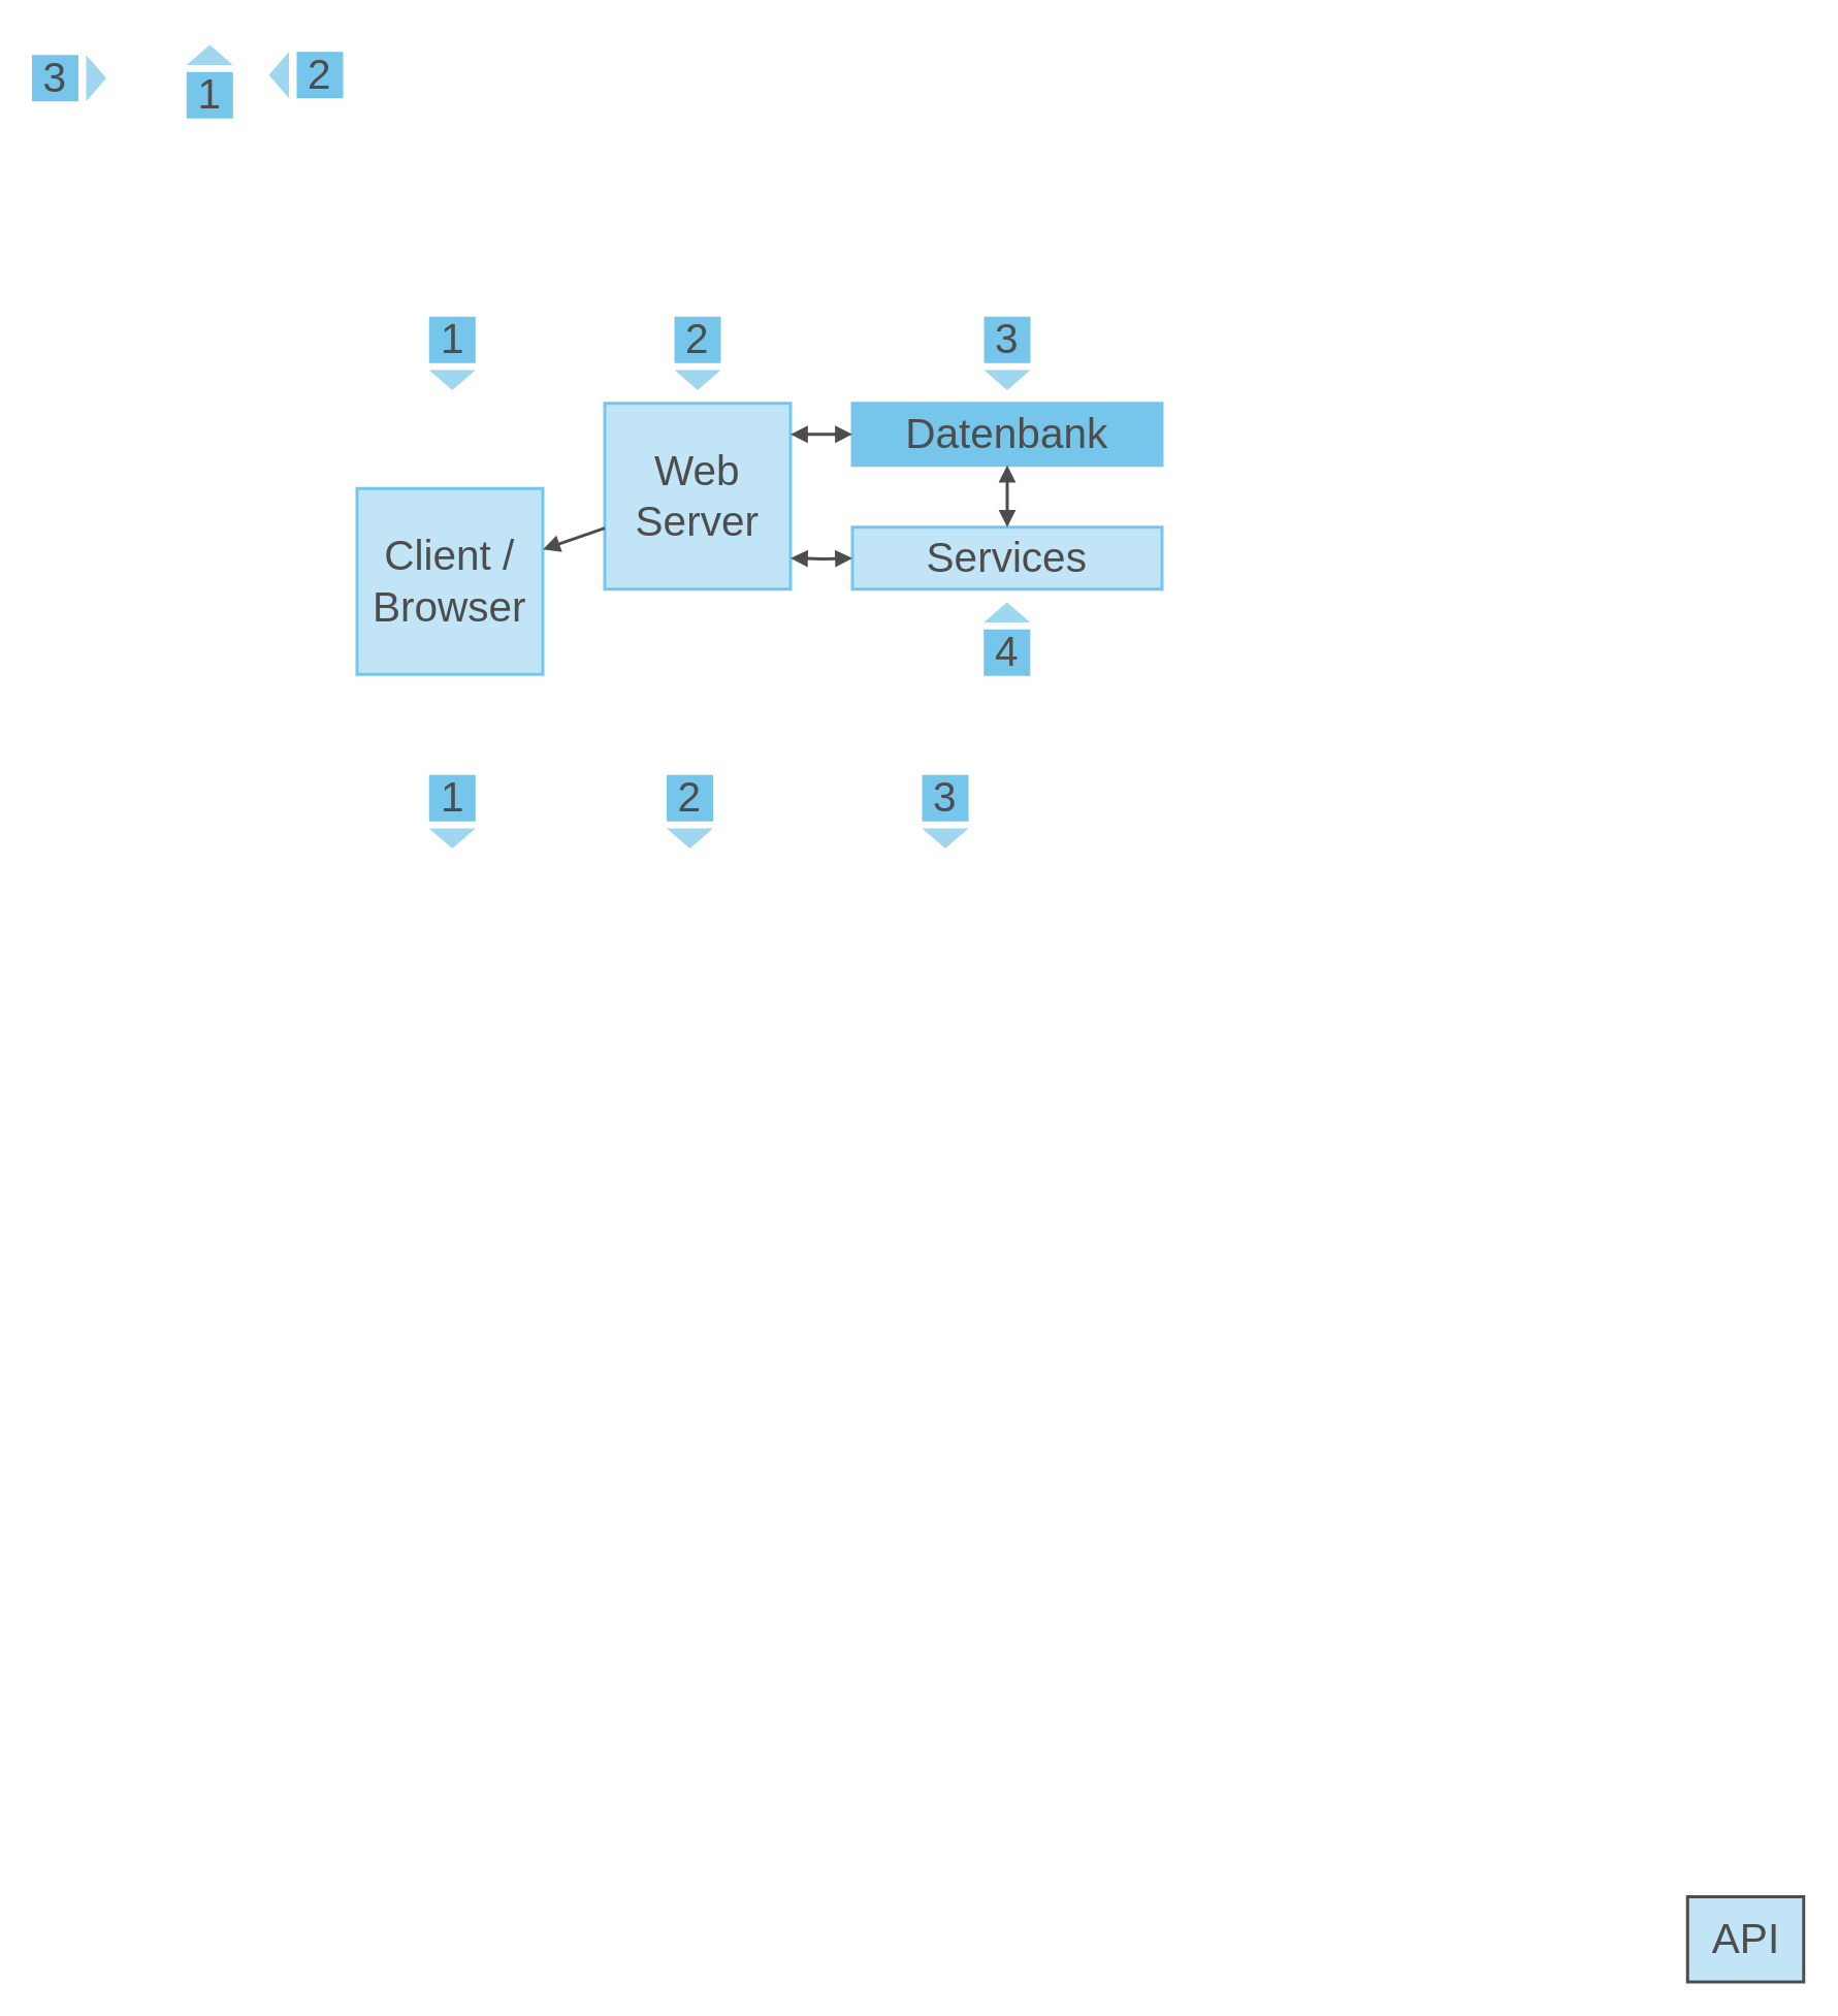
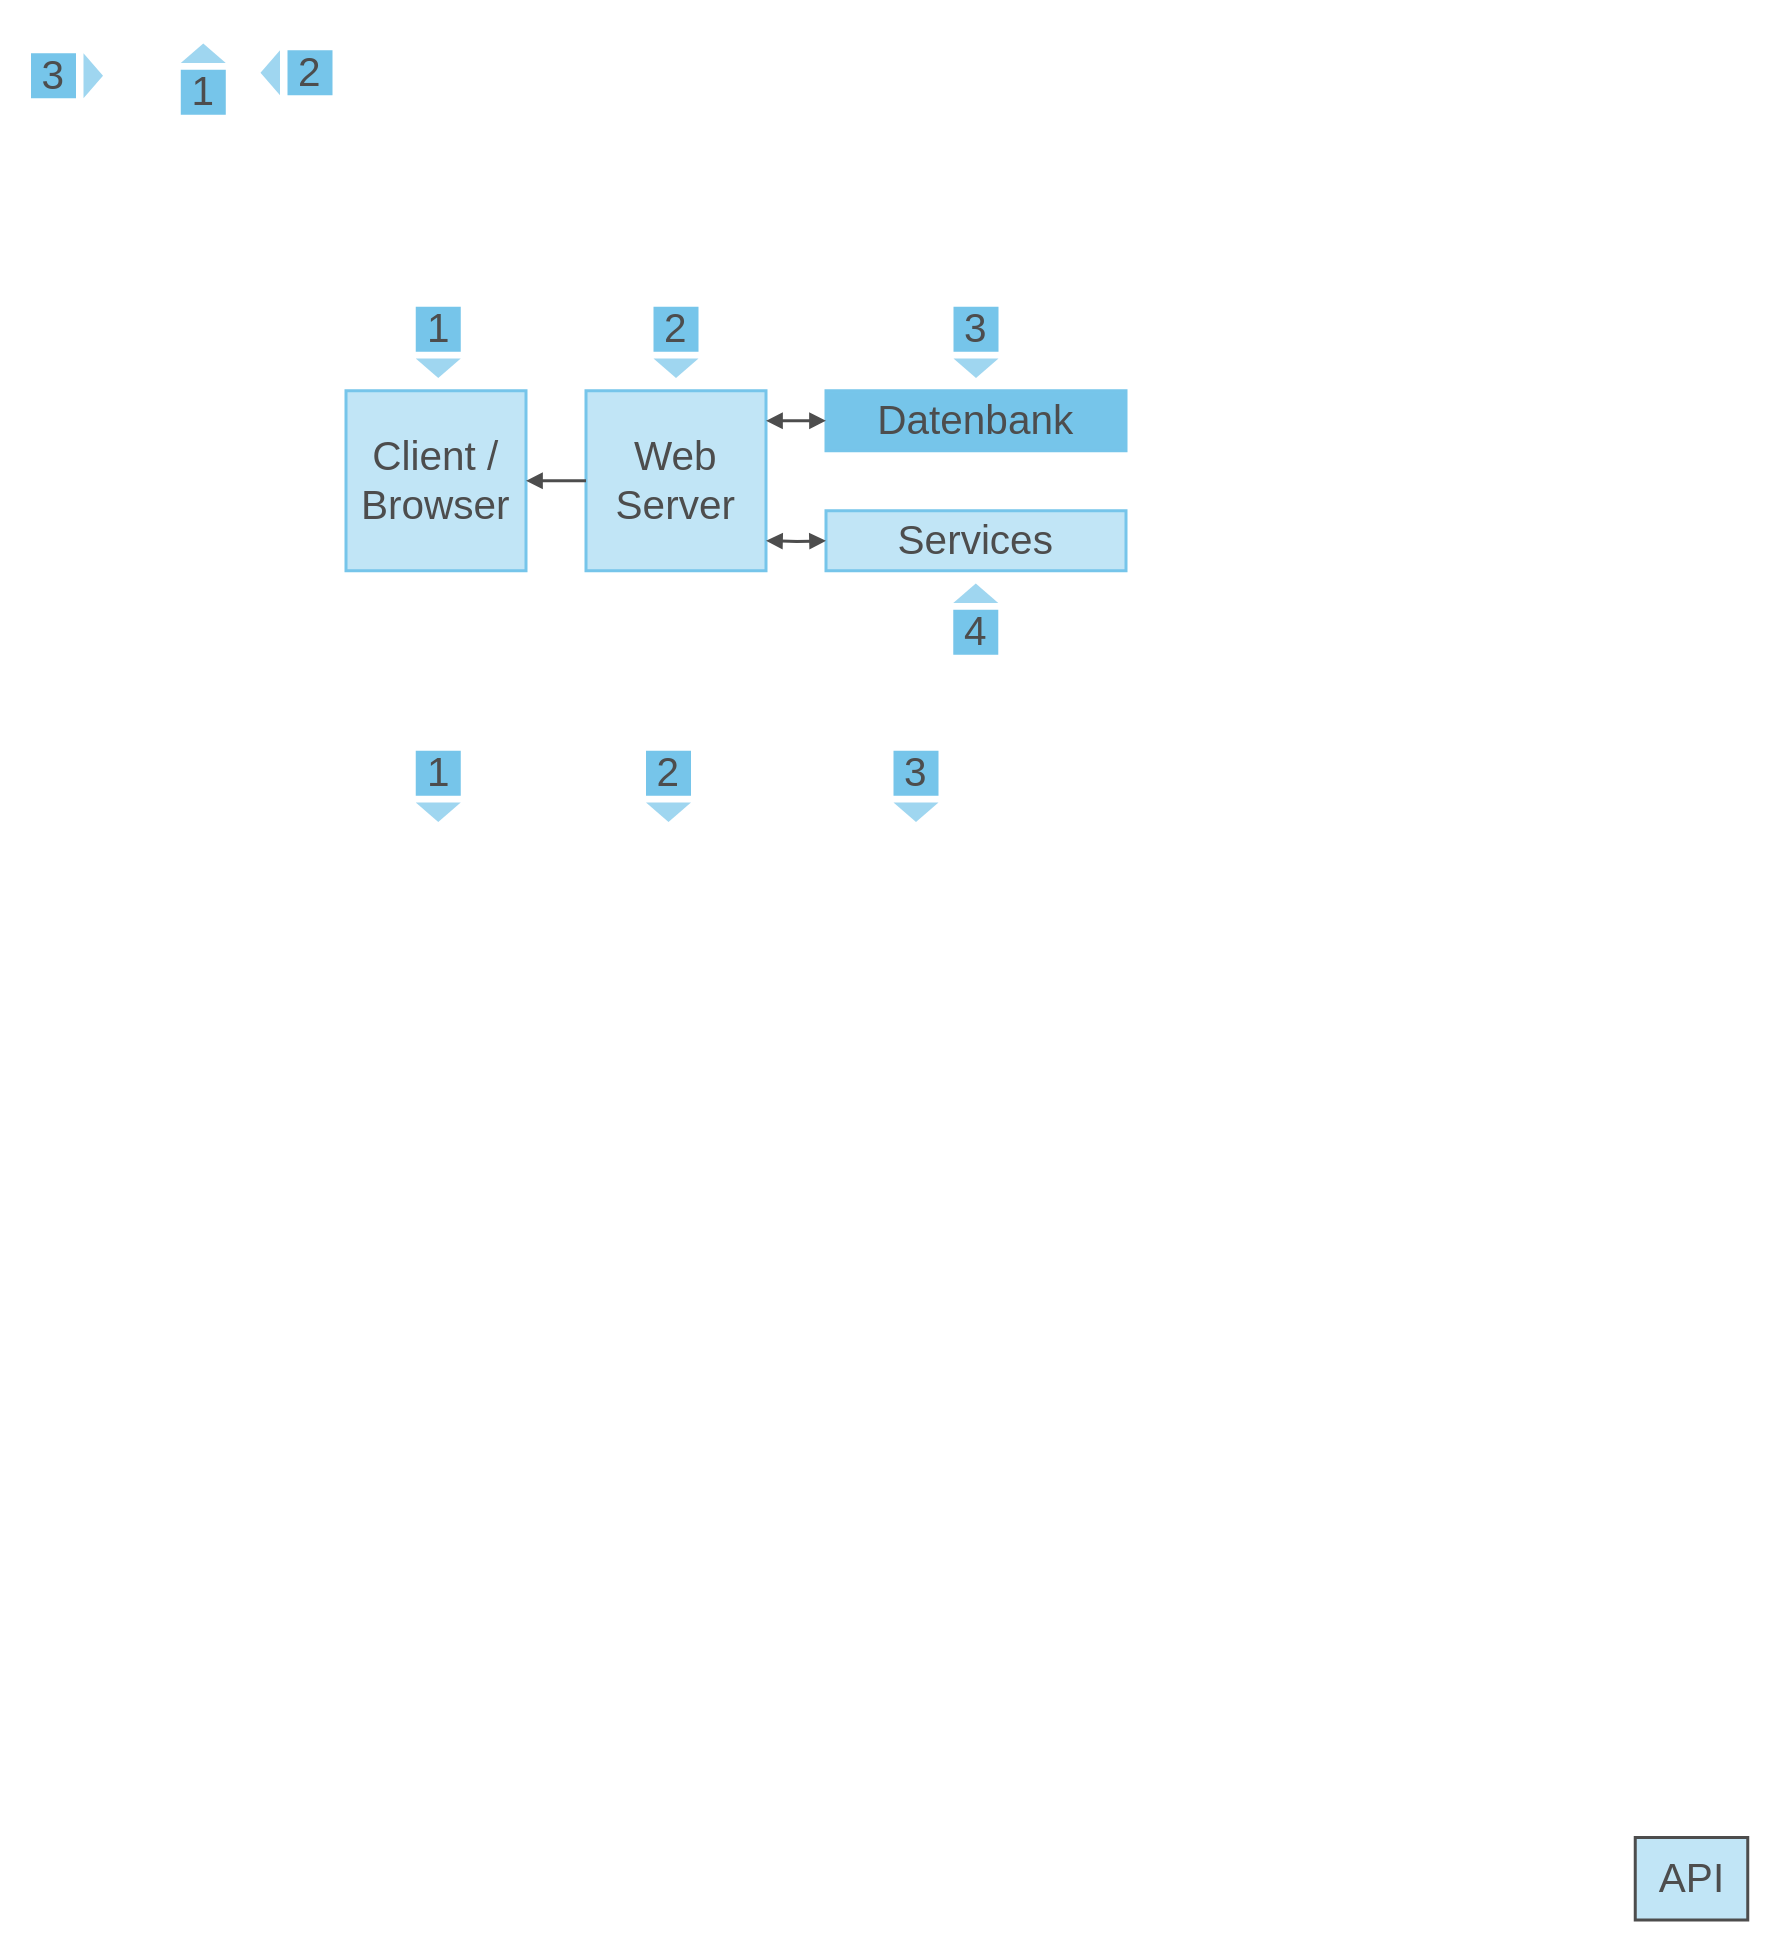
  <mxCell id="0" />
  <mxCell id="1" parent="0" />
- <mxCell id="2" value="Client / Browser&lt;br style=&quot;font-size: 27px;&quot;&gt;" style="rounded=0;whiteSpace=wrap;html=1;fillColor=#C1E5F6;strokeColor=#76C5EA;strokeWidth=2;fontColor=#4D4D4D;fontSize=27;" parent="1" vertex="1"><mxGeometry x="230" y="315" width="120" height="120" as="geometry" /></mxCell>
+ <mxCell id="2" value="Client / Browser&lt;br style=&quot;font-size: 27px;&quot;&gt;" style="rounded=0;whiteSpace=wrap;html=1;fillColor=#C1E5F6;strokeColor=#76C5EA;strokeWidth=2;fontColor=#4D4D4D;fontSize=27;" parent="1" vertex="1"><mxGeometry x="230" y="260" width="120" height="120" as="geometry" /></mxCell>
  <mxCell id="3" value="" style="group" parent="1" vertex="1" connectable="0"><mxGeometry x="20" y="35" width="48" height="30" as="geometry" /></mxCell>
  <mxCell id="4" value="3" style="rounded=0;whiteSpace=wrap;html=1;strokeColor=none;strokeWidth=4;fillColor=#76C5EA;fontSize=27;align=center;fontColor=#4D4D4D;fontStyle=0;fontFamily=Helvetica;" parent="3" vertex="1"><mxGeometry width="30" height="30" as="geometry" /></mxCell>
  <mxCell id="5" value="" style="triangle;whiteSpace=wrap;html=1;strokeColor=none;strokeWidth=4;fillColor=#9FD6F0;fontFamily=Helvetica;fontSize=27;fontColor=#FFFFFF;align=center;fontStyle=0" parent="3" vertex="1"><mxGeometry x="35" width="13" height="30" as="geometry" /></mxCell>
  <mxCell id="6" value="" style="group" parent="1" vertex="1" connectable="0"><mxGeometry x="173" y="33" width="48" height="30" as="geometry" /></mxCell>
  <mxCell id="7" value="" style="triangle;whiteSpace=wrap;html=1;strokeColor=none;strokeWidth=4;fillColor=#9FD6F0;fontFamily=Helvetica;fontSize=27;fontColor=#FFFFFF;align=center;rotation=180;" parent="6" vertex="1"><mxGeometry width="13" height="30" as="geometry" /></mxCell>
  <mxCell id="8" value="2&lt;br&gt;" style="rounded=0;whiteSpace=wrap;html=1;strokeColor=none;strokeWidth=4;fillColor=#76C5EA;fontSize=27;align=center;fontColor=#4D4D4D;fontStyle=0;fontFamily=Helvetica;" parent="6" vertex="1"><mxGeometry x="18" width="30" height="30" as="geometry" /></mxCell>
  <mxCell id="9" value="" style="group" parent="1" vertex="1" connectable="0"><mxGeometry x="119.853" y="20" width="30" height="56" as="geometry" /></mxCell>
  <mxCell id="10" value="1" style="rounded=0;whiteSpace=wrap;html=1;strokeColor=none;strokeWidth=4;fillColor=#76C5EA;fontSize=27;align=center;fontColor=#4D4D4D;fontStyle=0;fontFamily=Helvetica;" parent="9" vertex="1"><mxGeometry y="26" width="30" height="30" as="geometry" /></mxCell>
  <mxCell id="11" value="" style="triangle;whiteSpace=wrap;html=1;strokeColor=none;strokeWidth=4;fillColor=#9FD6F0;fontFamily=Helvetica;fontSize=27;fontColor=#FFFFFF;align=center;rotation=270;" parent="9" vertex="1"><mxGeometry x="8.5" width="13" height="30" as="geometry" /></mxCell>
  <mxCell id="12" value="t" style="group" parent="1" vertex="1" connectable="0"><mxGeometry x="276.5" y="204" width="30" height="56" as="geometry" /></mxCell>
  <mxCell id="13" value="" style="triangle;whiteSpace=wrap;html=1;strokeColor=none;strokeWidth=4;fillColor=#9FD6F0;fontFamily=Helvetica;fontSize=27;fontColor=#FFFFFF;align=center;rotation=90;" parent="12" vertex="1"><mxGeometry x="8.5" y="26" width="13" height="30" as="geometry" /></mxCell>
  <mxCell id="14" value="1&lt;br&gt;" style="rounded=0;whiteSpace=wrap;html=1;strokeColor=none;strokeWidth=4;fillColor=#76C5EA;fontSize=27;align=center;fontColor=#4D4D4D;fontStyle=0;fontFamily=Helvetica;" parent="12" vertex="1"><mxGeometry width="30" height="30" as="geometry" /></mxCell>
  <mxCell id="15" value="Web Server&lt;br style=&quot;font-size: 27px;&quot;&gt;" style="rounded=0;whiteSpace=wrap;html=1;fillColor=#C1E5F6;strokeColor=#76C5EA;strokeWidth=2;fontColor=#4D4D4D;fontSize=27;" parent="1" vertex="1"><mxGeometry x="390" y="260" width="120" height="120" as="geometry" /></mxCell>
  <mxCell id="16" value="Datenbank&lt;br style=&quot;font-size: 27px;&quot;&gt;" style="rounded=0;whiteSpace=wrap;html=1;fillColor=#76c5ea;strokeColor=#76C5EA;strokeWidth=2;fontColor=#4D4D4D;fontSize=27;" parent="1" vertex="1"><mxGeometry x="550" y="260" width="200" height="40" as="geometry" /></mxCell>
  <mxCell id="17" value="Services&lt;br style=&quot;font-size: 27px&quot;&gt;" style="rounded=0;whiteSpace=wrap;html=1;fillColor=#C1E5F6;strokeColor=#76C5EA;strokeWidth=2;fontColor=#4D4D4D;fontSize=27;" parent="1" vertex="1"><mxGeometry x="550" y="340" width="200" height="40" as="geometry" /></mxCell>
  <mxCell id="18" value="" style="rounded=0;orthogonalLoop=1;jettySize=auto;html=1;strokeColor=#4D4D4D;strokeWidth=2;endArrow=none;endFill=1;startArrow=block;startFill=1;" parent="1" source="2" target="15" edge="1"><mxGeometry relative="1" as="geometry"><mxPoint x="630" y="300" as="sourcePoint" /><mxPoint x="710" y="220" as="targetPoint" /></mxGeometry></mxCell>
  <mxCell id="19" value="" style="rounded=0;orthogonalLoop=1;jettySize=auto;html=1;strokeColor=#4D4D4D;strokeWidth=2;endArrow=block;endFill=1;startArrow=block;startFill=1;" parent="1" edge="1"><mxGeometry relative="1" as="geometry"><mxPoint x="510" y="280" as="sourcePoint" /><mxPoint x="550" y="280" as="targetPoint" /></mxGeometry></mxCell>
  <mxCell id="20" value="" style="rounded=0;orthogonalLoop=1;jettySize=auto;html=1;strokeColor=#4D4D4D;strokeWidth=2;endArrow=block;endFill=1;edgeStyle=orthogonalEdgeStyle;startArrow=block;startFill=1;" parent="1" edge="1"><mxGeometry relative="1" as="geometry"><mxPoint x="510" y="360" as="sourcePoint" /><mxPoint x="550" y="360" as="targetPoint" /></mxGeometry></mxCell>
- <mxCell id="21" value="" style="rounded=0;orthogonalLoop=1;jettySize=auto;html=1;strokeColor=#4D4D4D;strokeWidth=2;endArrow=block;endFill=1;edgeStyle=orthogonalEdgeStyle;startArrow=block;startFill=1;exitX=0.5;exitY=0;exitDx=0;exitDy=0;entryX=0.5;entryY=1;entryDx=0;entryDy=0;" parent="1" source="17" target="16" edge="1"><mxGeometry relative="1" as="geometry"><mxPoint x="630" y="300" as="sourcePoint" /><mxPoint x="660" y="330" as="targetPoint" /></mxGeometry></mxCell>
  <mxCell id="22" value="t" style="group" parent="1" vertex="1" connectable="0"><mxGeometry x="435" y="204" width="30" height="56" as="geometry" /></mxCell>
  <mxCell id="23" value="" style="triangle;whiteSpace=wrap;html=1;strokeColor=none;strokeWidth=4;fillColor=#9FD6F0;fontFamily=Helvetica;fontSize=27;fontColor=#FFFFFF;align=center;rotation=90;" parent="22" vertex="1"><mxGeometry x="8.5" y="26" width="13" height="30" as="geometry" /></mxCell>
  <mxCell id="24" value="2&lt;br&gt;" style="rounded=0;whiteSpace=wrap;html=1;strokeColor=none;strokeWidth=4;fillColor=#76C5EA;fontSize=27;align=center;fontColor=#4D4D4D;fontStyle=0;fontFamily=Helvetica;" parent="22" vertex="1"><mxGeometry width="30" height="30" as="geometry" /></mxCell>
  <mxCell id="25" value="" style="group" parent="1" vertex="1" connectable="0"><mxGeometry x="634.853" y="380" width="30" height="56" as="geometry" /></mxCell>
  <mxCell id="26" value="4" style="rounded=0;whiteSpace=wrap;html=1;strokeColor=none;strokeWidth=4;fillColor=#76C5EA;fontSize=27;align=center;fontColor=#4D4D4D;fontStyle=0;fontFamily=Helvetica;" parent="25" vertex="1"><mxGeometry y="26" width="30" height="30" as="geometry" /></mxCell>
  <mxCell id="27" value="" style="triangle;whiteSpace=wrap;html=1;strokeColor=none;strokeWidth=4;fillColor=#9FD6F0;fontFamily=Helvetica;fontSize=27;fontColor=#FFFFFF;align=center;rotation=270;" parent="25" vertex="1"><mxGeometry x="8.5" width="13" height="30" as="geometry" /></mxCell>
  <mxCell id="28" value="t" style="group" parent="1" vertex="1" connectable="0"><mxGeometry x="635" y="204" width="30" height="56" as="geometry" /></mxCell>
  <mxCell id="29" value="" style="triangle;whiteSpace=wrap;html=1;strokeColor=none;strokeWidth=4;fillColor=#9FD6F0;fontFamily=Helvetica;fontSize=27;fontColor=#FFFFFF;align=center;rotation=90;" parent="28" vertex="1"><mxGeometry x="8.5" y="26" width="13" height="30" as="geometry" /></mxCell>
  <mxCell id="30" value="3&lt;br&gt;" style="rounded=0;whiteSpace=wrap;html=1;strokeColor=none;strokeWidth=4;fillColor=#76C5EA;fontSize=27;align=center;fontColor=#4D4D4D;fontStyle=0;fontFamily=Helvetica;" parent="28" vertex="1"><mxGeometry width="30" height="30" as="geometry" /></mxCell>
  <mxCell id="31" value="t" style="group" vertex="1" connectable="0" parent="1"><mxGeometry x="276.5" y="500" width="30" height="56" as="geometry" /></mxCell>
  <mxCell id="32" value="" style="triangle;whiteSpace=wrap;html=1;strokeColor=none;strokeWidth=4;fillColor=#9FD6F0;fontFamily=Helvetica;fontSize=27;fontColor=#FFFFFF;align=center;rotation=90;" vertex="1" parent="31"><mxGeometry x="8.5" y="26" width="13" height="30" as="geometry" /></mxCell>
  <mxCell id="33" value="1&lt;br&gt;" style="rounded=0;whiteSpace=wrap;html=1;strokeColor=none;strokeWidth=4;fillColor=#76C5EA;fontSize=27;align=center;fontColor=#4D4D4D;fontStyle=0;fontFamily=Helvetica;" vertex="1" parent="31"><mxGeometry width="30" height="30" as="geometry" /></mxCell>
  <mxCell id="34" value="t" style="group" vertex="1" connectable="0" parent="1"><mxGeometry x="430" y="500" width="30" height="56" as="geometry" /></mxCell>
  <mxCell id="35" value="" style="triangle;whiteSpace=wrap;html=1;strokeColor=none;strokeWidth=4;fillColor=#9FD6F0;fontFamily=Helvetica;fontSize=27;fontColor=#FFFFFF;align=center;rotation=90;" vertex="1" parent="34"><mxGeometry x="8.5" y="26" width="13" height="30" as="geometry" /></mxCell>
  <mxCell id="36" value="2&lt;br&gt;" style="rounded=0;whiteSpace=wrap;html=1;strokeColor=none;strokeWidth=4;fillColor=#76C5EA;fontSize=27;align=center;fontColor=#4D4D4D;fontStyle=0;fontFamily=Helvetica;" vertex="1" parent="34"><mxGeometry width="30" height="30" as="geometry" /></mxCell>
  <mxCell id="37" value="t" style="group" vertex="1" connectable="0" parent="1"><mxGeometry x="595" y="500" width="30" height="56" as="geometry" /></mxCell>
  <mxCell id="38" value="" style="triangle;whiteSpace=wrap;html=1;strokeColor=none;strokeWidth=4;fillColor=#9FD6F0;fontFamily=Helvetica;fontSize=27;fontColor=#FFFFFF;align=center;rotation=90;" vertex="1" parent="37"><mxGeometry x="8.5" y="26" width="13" height="30" as="geometry" /></mxCell>
  <mxCell id="39" value="3&lt;br&gt;" style="rounded=0;whiteSpace=wrap;html=1;strokeColor=none;strokeWidth=4;fillColor=#76C5EA;fontSize=27;align=center;fontColor=#4D4D4D;fontStyle=0;fontFamily=Helvetica;" vertex="1" parent="37"><mxGeometry width="30" height="30" as="geometry" /></mxCell>
  <mxCell id="40" value="API&lt;br style=&quot;font-size: 27px&quot;&gt;" style="rounded=0;whiteSpace=wrap;html=1;fillColor=#C1E5F6;strokeColor=#4D4D4D;strokeWidth=2;fontColor=#4D4D4D;fontSize=27;" vertex="1" parent="1"><mxGeometry x="1089.5" y="1224.5" width="75" height="55" as="geometry" /></mxCell>
